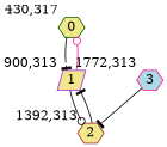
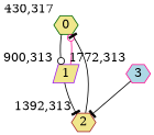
  digraph {
    bgcolor=white
    node [fillcolor=khaki fixedsize=true shape=hexagon style=filled]
    edge [arrowhead=tee color=black]
    0 [color=darkgreen height=0.3 width=0.4 xlabel="430,317"]
    1 [color=purple height=0.3 shape=parallelogram width=0.4 xlabel="900,313"]
    2 [color=brown height=0.3 width=0.4 xlabel="1392,313"]
    3 [color=deeppink fillcolor=lightblue height=0.3 width=0.4 xlabel="1772,313"]
-   0 -> 1
+   0 -> 1 [arrowhead=odot]
    1 -> 0 [arrowhead=odot color=deeppink]
-   1 -> 2 [arrowhead=odot]
-   2 -> 1
+   1 -> 2
+   2 -> 0
    3 -> 2
  }
